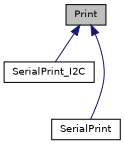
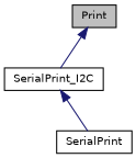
  digraph {
    node [color=black fillcolor=white fontname=Helvetica fontsize=10 shape=record style=filled]
    edge [color=midnightblue dir=back fontname=Helvetica fontsize=10 labelfontname=Helvetica labelfontsize=10 style=solid]
    n1 [fillcolor=grey75 fontcolor=black height=0.2 label=Print width=0.4]
    n2 [height=0.2 label=SerialPrint_I2C width=0.4]
    n3 [height=0.2 label=SerialPrint width=0.4]
    n1 -> n2
-   n1 -> n3
+   n2 -> n3
  }
